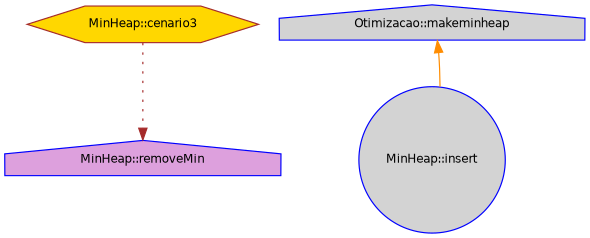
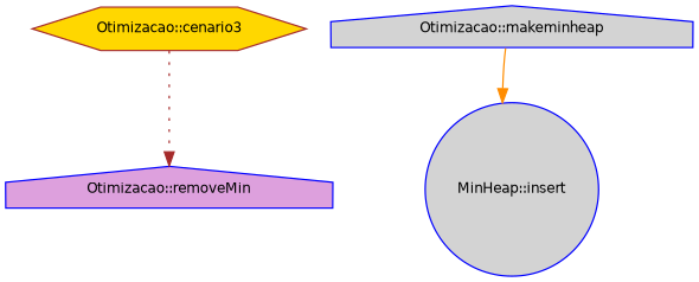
  digraph {
    rankdir=TB
    node [color=blue fillcolor=lightgrey fontname=Helvetica fontsize=10 shape=house style=filled]
    edge [fontname=Helvetica fontsize=10 labelfontname=Helvetica labelfontsize=10]
-   n1 [color=brown fillcolor=gold fontcolor=black height=0.2 label="MinHeap::cenario3" shape=hexagon width=0.4]
-   n2 [fillcolor=plum height=0.2 label="MinHeap::removeMin" width=0.4]
+   n1 [color=brown fillcolor=gold fontcolor=black height=0.2 label="Otimizacao::cenario3" shape=hexagon width=0.4]
+   n2 [fillcolor=plum height=0.2 label="Otimizacao::removeMin" width=0.4]
    n3 [height=0.2 label="Otimizacao::makeminheap" width=0.4]
    n4 [height=0.2 label="MinHeap::insert" shape=circle width=0.4]
    n1 -> n2 [color=brown style=dotted]
-   n4 -> n3 [color=darkorange style=solid]
+   n3 -> n4 [color=darkorange style=solid]
  }
